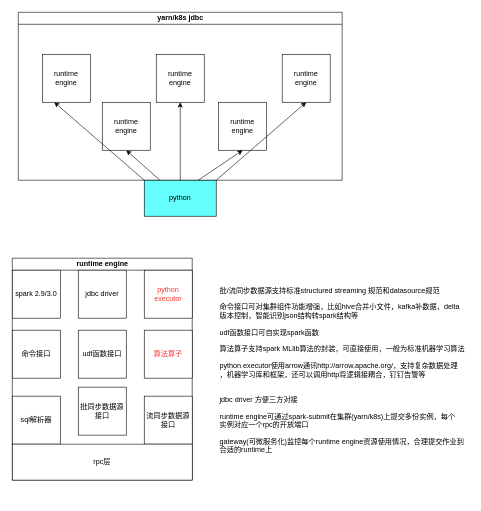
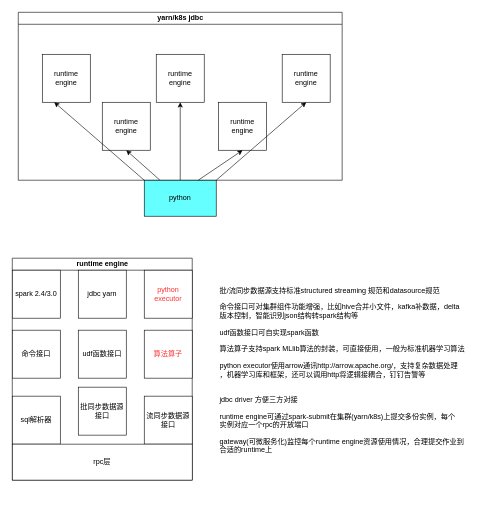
  <mxCell id="0" />
  <mxCell id="1" parent="0" />
  <mxCell id="2" value="yarn/k8s jdbc" style="swimlane;html=1;startSize=20;horizontal=1;containerType=tree;glass=0;" parent="1" vertex="1"><mxGeometry x="30" y="20" width="540" height="280" as="geometry" /></mxCell>
  <mxCell id="3" value="runtime engine" style="whiteSpace=wrap;html=1;aspect=fixed;" parent="2" vertex="1"><mxGeometry x="40" y="70" width="80" height="80" as="geometry" /></mxCell>
  <mxCell id="4" value="runtime engine" style="whiteSpace=wrap;html=1;aspect=fixed;" parent="2" vertex="1"><mxGeometry x="140" y="150" width="80" height="80" as="geometry" /></mxCell>
  <mxCell id="5" value="runtime engine" style="whiteSpace=wrap;html=1;aspect=fixed;" parent="2" vertex="1"><mxGeometry x="230" y="70" width="80" height="80" as="geometry" /></mxCell>
  <mxCell id="6" value="runtime engine" style="whiteSpace=wrap;html=1;aspect=fixed;" parent="2" vertex="1"><mxGeometry x="334" y="150" width="80" height="80" as="geometry" /></mxCell>
  <mxCell id="7" value="runtime engine" style="whiteSpace=wrap;html=1;aspect=fixed;" parent="2" vertex="1"><mxGeometry x="440" y="70" width="80" height="80" as="geometry" /></mxCell>
  <mxCell id="8" style="rounded=0;orthogonalLoop=1;jettySize=auto;html=1;entryX=0.5;entryY=1;entryDx=0;entryDy=0;" parent="1" source="11" target="4" edge="1"><mxGeometry relative="1" as="geometry" /></mxCell>
  <mxCell id="9" style="edgeStyle=none;rounded=0;orthogonalLoop=1;jettySize=auto;html=1;entryX=0.5;entryY=1;entryDx=0;entryDy=0;" parent="1" source="11" target="5" edge="1"><mxGeometry relative="1" as="geometry"><mxPoint x="310" y="210" as="targetPoint" /></mxGeometry></mxCell>
  <mxCell id="10" style="edgeStyle=none;rounded=0;orthogonalLoop=1;jettySize=auto;html=1;exitX=0;exitY=0;exitDx=0;exitDy=0;entryX=0.25;entryY=1;entryDx=0;entryDy=0;" parent="1" source="11" target="3" edge="1"><mxGeometry relative="1" as="geometry"><mxPoint x="190" y="280" as="targetPoint" /></mxGeometry></mxCell>
  <mxCell id="11" value="python" style="rounded=0;whiteSpace=wrap;html=1;fillColor=#66FFFF;" parent="1" vertex="1"><mxGeometry x="240" y="300" width="120" height="60" as="geometry" /></mxCell>
  <mxCell id="12" value="runtime engine" style="swimlane;html=1;startSize=20;horizontal=1;containerType=tree;glass=0;" parent="1" vertex="1"><mxGeometry x="20" y="430" width="300" height="370" as="geometry" /></mxCell>
  <mxCell id="13" value="sql解析器" style="whiteSpace=wrap;html=1;aspect=fixed;" parent="12" vertex="1"><mxGeometry y="230" width="80" height="80" as="geometry" /></mxCell>
  <mxCell id="14" value="批同步数据源接口" style="whiteSpace=wrap;html=1;aspect=fixed;" parent="12" vertex="1"><mxGeometry x="110" y="215" width="80" height="80" as="geometry" /></mxCell>
  <mxCell id="15" value="流同步数据源接口" style="whiteSpace=wrap;html=1;aspect=fixed;" parent="12" vertex="1"><mxGeometry x="220" y="230" width="80" height="80" as="geometry" /></mxCell>
  <mxCell id="16" value="命令接口" style="whiteSpace=wrap;html=1;aspect=fixed;" parent="12" vertex="1"><mxGeometry y="120" width="80" height="80" as="geometry" /></mxCell>
  <mxCell id="17" value="rpc层" style="rounded=0;whiteSpace=wrap;html=1;" parent="12" vertex="1"><mxGeometry y="310" width="300" height="60" as="geometry" /></mxCell>
  <mxCell id="18" value="udf函数接口" style="whiteSpace=wrap;html=1;aspect=fixed;" parent="12" vertex="1"><mxGeometry x="110" y="120" width="80" height="80" as="geometry" /></mxCell>
  <mxCell id="19" value="&lt;font color=&quot;#ff3333&quot;&gt;算法算子&lt;/font&gt;" style="whiteSpace=wrap;html=1;aspect=fixed;" parent="12" vertex="1"><mxGeometry x="220" y="120" width="80" height="80" as="geometry" /></mxCell>
  <mxCell id="20" value="&lt;font color=&quot;#ff3333&quot;&gt;python executor&lt;/font&gt;" style="whiteSpace=wrap;html=1;aspect=fixed;" parent="12" vertex="1"><mxGeometry x="220" y="20" width="80" height="80" as="geometry" /></mxCell>
- <mxCell id="21" value="jdbc driver" style="whiteSpace=wrap;html=1;aspect=fixed;" parent="12" vertex="1"><mxGeometry x="110" y="20" width="80" height="80" as="geometry" /></mxCell>
- <mxCell id="22" value="spark 2.9/3.0" style="whiteSpace=wrap;html=1;aspect=fixed;" parent="12" vertex="1"><mxGeometry y="20" width="80" height="80" as="geometry" /></mxCell>
+ <mxCell id="21" value="jdbc yarn" style="whiteSpace=wrap;html=1;aspect=fixed;" parent="12" vertex="1"><mxGeometry x="110" y="20" width="80" height="80" as="geometry" /></mxCell>
+ <mxCell id="22" value="spark 2.4/3.0" style="whiteSpace=wrap;html=1;aspect=fixed;" parent="12" vertex="1"><mxGeometry y="20" width="80" height="80" as="geometry" /></mxCell>
  <mxCell id="23" style="rounded=0;orthogonalLoop=1;jettySize=auto;html=1;entryX=0.5;entryY=1;entryDx=0;entryDy=0;exitX=0.75;exitY=0;exitDx=0;exitDy=0;" parent="1" source="11" target="6" edge="1"><mxGeometry relative="1" as="geometry"><mxPoint x="280.25" y="310" as="sourcePoint" /><mxPoint x="224" y="260" as="targetPoint" /></mxGeometry></mxCell>
  <mxCell id="24" style="edgeStyle=none;rounded=0;orthogonalLoop=1;jettySize=auto;html=1;entryX=0.5;entryY=1;entryDx=0;entryDy=0;exitX=1;exitY=0;exitDx=0;exitDy=0;" parent="1" source="11" target="7" edge="1"><mxGeometry relative="1" as="geometry"><mxPoint x="310" y="180" as="targetPoint" /><mxPoint x="310" y="310" as="sourcePoint" /></mxGeometry></mxCell>
  <mxCell id="25" value="批/流同步数据源支持标准structured streaming 规范和datasource规范&#10;&#10;命令接口可对集群组件功能增强，比如hive合并小文件，kafka补数据，delta&#10;版本控制，智能识别json结构转spark结构等&#10;&#10;udf函数接口可自实现spark函数&#10;&#10;算法算子支持spark MLlib算法的封装，可直接使用，一般为标准机器学习算法&#10;&#10;python executor使用arrow通讯http://arrow.apache.org/，支持复杂数据处理&#10;，机器学习库和框架，还可以调用http将逻辑接耦合，钉钉告警等&#10;&#10;&#10;jdbc driver 方便三方对接&#10;&#10;runtime engine可通过spark-submit在集群(yarn/k8s)上提交多份实例，每个&#10;实例对应一个rpc的开放端口&#10;&#10;gateway(可微服务化)监控每个runtime engine资源使用情况，合理提交作业到&#10;合适的runtime上" style="text;strokeColor=none;fillColor=none;align=left;verticalAlign=top;spacingLeft=4;spacingRight=4;overflow=hidden;rotatable=0;points=[[0,0.5],[1,0.5]];portConstraint=eastwest;" parent="1" vertex="1"><mxGeometry x="360" y="470" width="420" height="360" as="geometry" /></mxCell>
